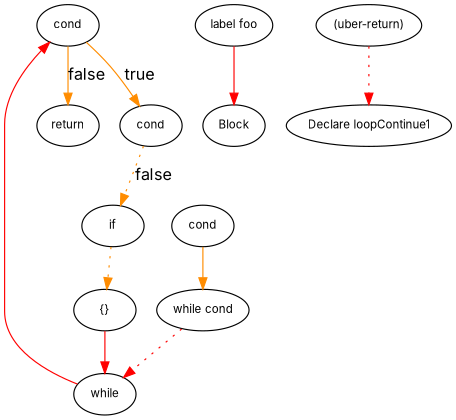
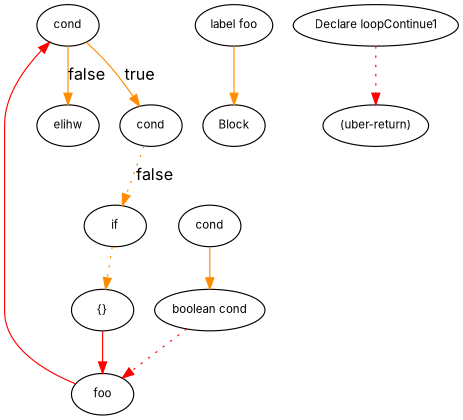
  digraph {
    fontname=Inter
    node [fontname=Inter fontsize=10]
    edge [color=darkorange fontname=Inter style=solid]
-   n1 [label=return]
+   n1 [label=elihw]
    n2 [label="label foo"]
    n3 [label=Block]
-   n4 [label=while]
+   n4 [label=foo]
    n5 [label=cond]
    n6 [label=cond]
    n7 [label="(uber-return)"]
    n8 [label="Declare loopContinue1"]
    n9 [label=cond]
-   n10 [label="while cond"]
+   n10 [label="boolean cond"]
    n11 [label=if]
    n12 [label="{}"]
-   n2 -> n3 [color=red]
+   n2 -> n3
    n4 -> n5 [color=red]
    n5 -> n1 [label=false]
    n5 -> n6 [label=true]
    n6 -> n11 [label=false style=dotted]
-   n7 -> n8 [color=red style=dotted]
+   n8 -> n7 [color=red style=dotted]
    n9 -> n10
    n10 -> n4 [color=red style=dotted]
    n11 -> n12 [style=dotted]
    n12 -> n4 [color=red]
  }
